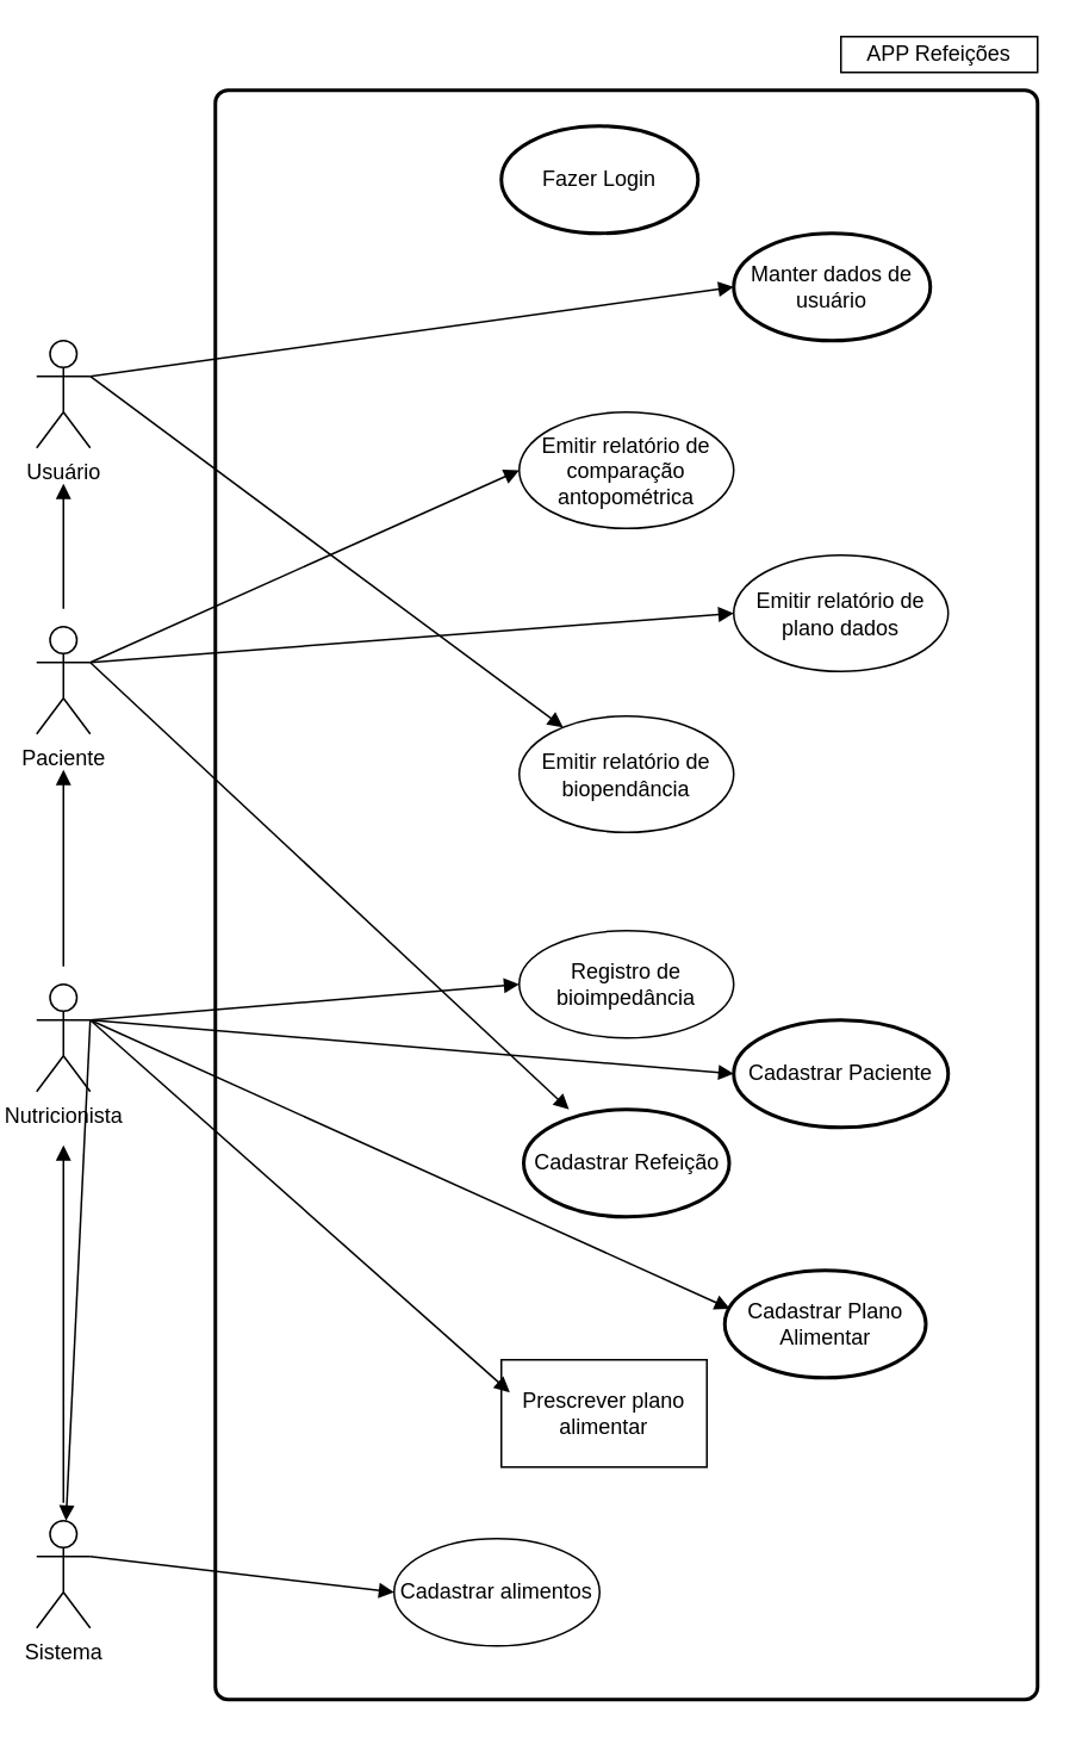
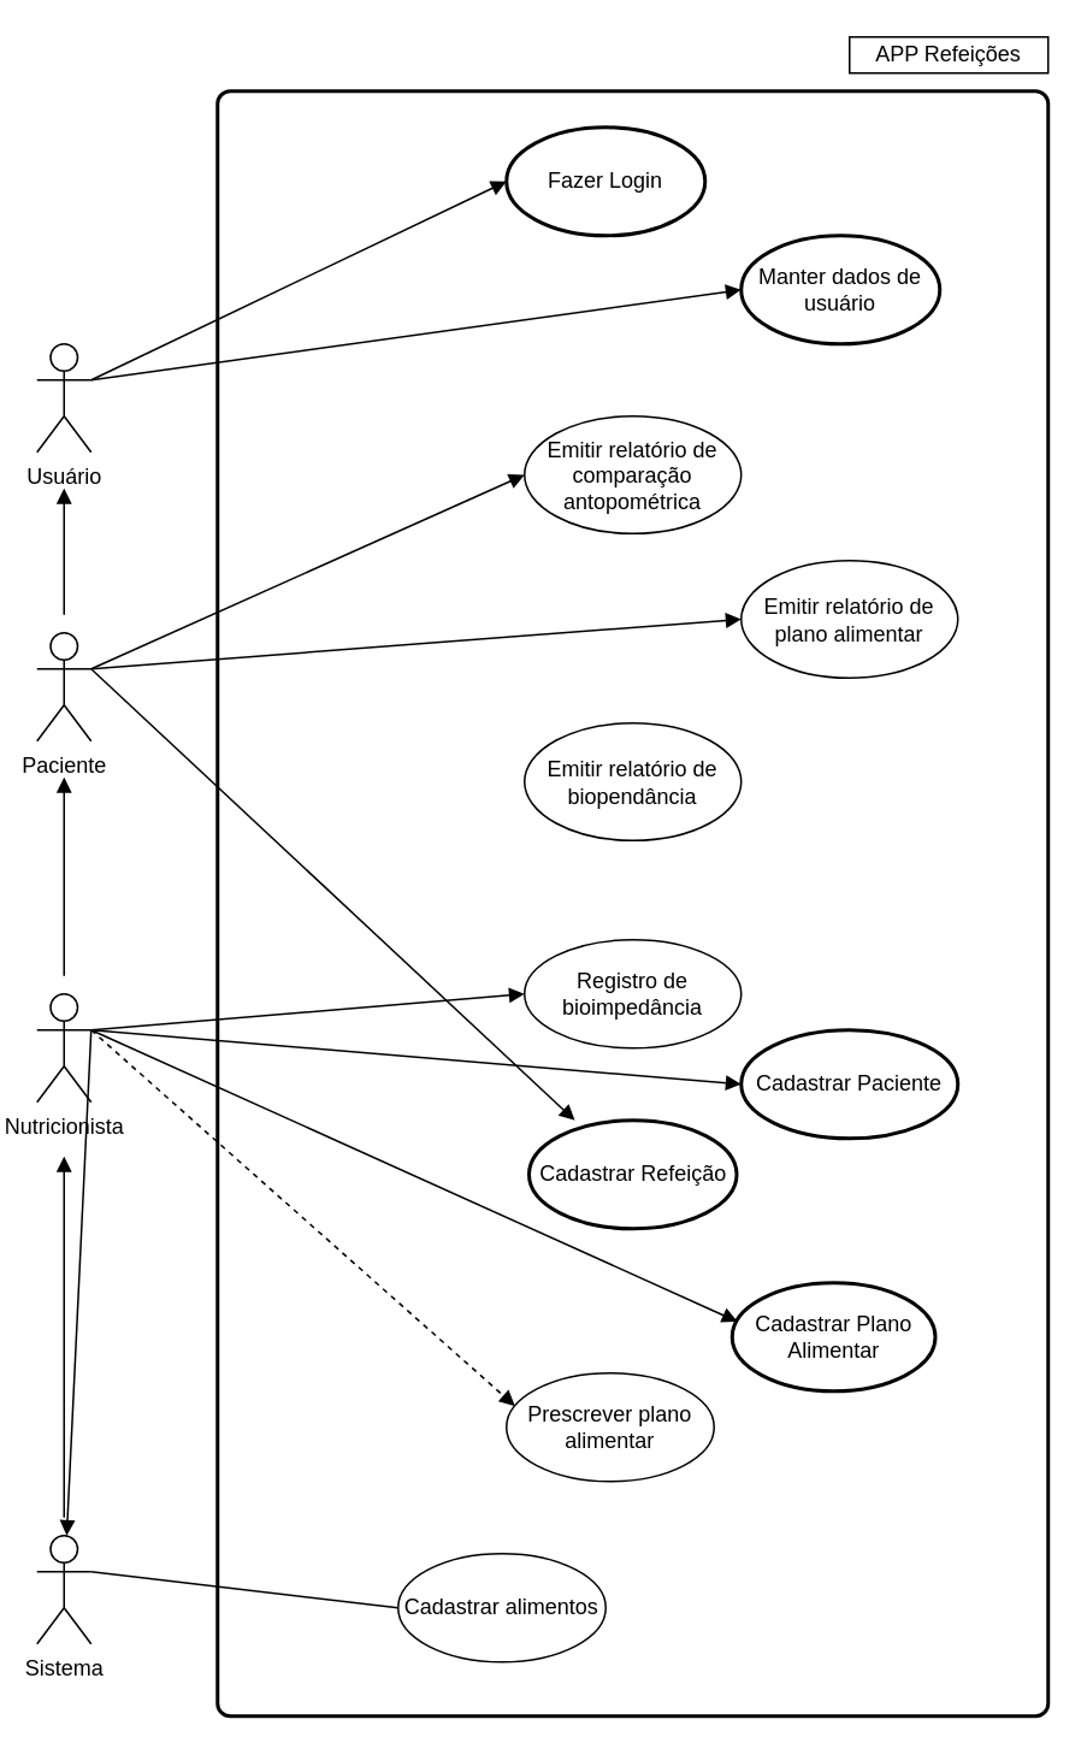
  <mxCell id="0" />
  <mxCell id="1" parent="0" />
  <mxCell id="2" value="" style="rounded=1;whiteSpace=wrap;html=1;absoluteArcSize=1;arcSize=14;strokeWidth=2;" vertex="1" parent="1"><mxGeometry x="120" y="50" width="460" height="900" as="geometry" /></mxCell>
  <mxCell id="3" value="Nutricionista" style="shape=umlActor;verticalLabelPosition=bottom;verticalAlign=top;html=1;" vertex="1" parent="1"><mxGeometry x="20" y="550" width="30" height="60" as="geometry" /></mxCell>
  <mxCell id="4" value="Paciente" style="shape=umlActor;verticalLabelPosition=bottom;verticalAlign=top;html=1;" vertex="1" parent="1"><mxGeometry x="20" y="350" width="30" height="60" as="geometry" /></mxCell>
  <mxCell id="5" value="Cadastrar Paciente" style="strokeWidth=2;html=1;shape=mxgraph.flowchart.start_1;whiteSpace=wrap;" vertex="1" parent="1"><mxGeometry x="410" y="570" width="120" height="60" as="geometry" /></mxCell>
  <mxCell id="6" value="Cadastrar Refeição" style="strokeWidth=2;html=1;shape=mxgraph.flowchart.start_1;whiteSpace=wrap;" vertex="1" parent="1"><mxGeometry x="292.5" y="620" width="115" height="60" as="geometry" /></mxCell>
  <mxCell id="7" value="Cadastrar Plano Alimentar" style="strokeWidth=2;html=1;shape=mxgraph.flowchart.start_1;whiteSpace=wrap;" vertex="1" parent="1"><mxGeometry x="405" y="710" width="112.5" height="60" as="geometry" /></mxCell>
  <mxCell id="8" value="" style="html=1;verticalAlign=bottom;endArrow=block;curved=0;rounded=0;exitX=1;exitY=0.333;exitDx=0;exitDy=0;exitPerimeter=0;entryX=0;entryY=0.5;entryDx=0;entryDy=0;entryPerimeter=0;" edge="1" parent="1" source="3" target="5"><mxGeometry width="80" relative="1" as="geometry"><mxPoint x="50" y="770" as="sourcePoint" /><mxPoint x="250" y="670" as="targetPoint" /></mxGeometry></mxCell>
  <mxCell id="9" value="" style="html=1;verticalAlign=bottom;endArrow=block;curved=0;rounded=0;exitX=1;exitY=0.333;exitDx=0;exitDy=0;exitPerimeter=0;" edge="1" parent="1" source="3" target="28"><mxGeometry width="80" relative="1" as="geometry"><mxPoint x="50" y="770" as="sourcePoint" /><mxPoint x="250" y="825" as="targetPoint" /></mxGeometry></mxCell>
- <mxCell id="10" value="Prescrever plano alimentar" style="whiteSpace=wrap;html=1;rounded=0;" vertex="1" parent="1"><mxGeometry x="280" y="760" width="115" height="60" as="geometry" /></mxCell>
+ <mxCell id="10" value="Prescrever plano alimentar" style="ellipse;whiteSpace=wrap;html=1;" vertex="1" parent="1"><mxGeometry x="280" y="760" width="115" height="60" as="geometry" /></mxCell>
  <mxCell id="11" value="" style="html=1;verticalAlign=bottom;endArrow=block;curved=0;rounded=0;entryX=0.026;entryY=0.358;entryDx=0;entryDy=0;exitX=1;exitY=0.333;exitDx=0;exitDy=0;exitPerimeter=0;entryPerimeter=0;" edge="1" parent="1" source="3" target="7"><mxGeometry width="80" relative="1" as="geometry"><mxPoint x="50" y="770" as="sourcePoint" /><mxPoint x="248" y="915" as="targetPoint" /></mxGeometry></mxCell>
  <mxCell id="12" value="Registro de bioimpedância" style="ellipse;whiteSpace=wrap;html=1;" vertex="1" parent="1"><mxGeometry x="290" y="520" width="120" height="60" as="geometry" /></mxCell>
  <mxCell id="13" value="" style="html=1;verticalAlign=bottom;endArrow=block;curved=0;rounded=0;exitX=1;exitY=0.333;exitDx=0;exitDy=0;exitPerimeter=0;entryX=0;entryY=0.5;entryDx=0;entryDy=0;" edge="1" parent="1" source="3" target="12"><mxGeometry width="80" relative="1" as="geometry"><mxPoint x="20" y="710" as="sourcePoint" /><mxPoint x="220" y="610" as="targetPoint" /></mxGeometry></mxCell>
  <mxCell id="14" value="Emitir relatório de comparação antopométrica" style="ellipse;whiteSpace=wrap;html=1;" vertex="1" parent="1"><mxGeometry x="290" y="230" width="120" height="65" as="geometry" /></mxCell>
- <mxCell id="15" value="Emitir relatório de plano dados" style="ellipse;whiteSpace=wrap;html=1;" vertex="1" parent="1"><mxGeometry x="410" y="310" width="120" height="65" as="geometry" /></mxCell>
+ <mxCell id="15" value="Emitir relatório de plano alimentar" style="ellipse;whiteSpace=wrap;html=1;" vertex="1" parent="1"><mxGeometry x="410" y="310" width="120" height="65" as="geometry" /></mxCell>
  <mxCell id="16" value="Manter dados de usuário" style="strokeWidth=2;html=1;shape=mxgraph.flowchart.start_1;whiteSpace=wrap;" vertex="1" parent="1"><mxGeometry x="410" y="130" width="110" height="60" as="geometry" /></mxCell>
  <mxCell id="17" value="Usuário" style="shape=umlActor;verticalLabelPosition=bottom;verticalAlign=top;html=1;" vertex="1" parent="1"><mxGeometry x="20" y="190" width="30" height="60" as="geometry" /></mxCell>
  <mxCell id="18" value="Fazer Login" style="strokeWidth=2;html=1;shape=mxgraph.flowchart.start_1;whiteSpace=wrap;" vertex="1" parent="1"><mxGeometry x="280" y="70" width="110" height="60" as="geometry" /></mxCell>
- <mxCell id="19" value="" style="html=1;verticalAlign=bottom;endArrow=block;curved=0;rounded=0;exitX=1;exitY=0.333;exitDx=0;exitDy=0;exitPerimeter=0;" edge="1" parent="1" source="17" target="23"><mxGeometry width="80" relative="1" as="geometry"><mxPoint x="-70" y="411.5" as="sourcePoint" /><mxPoint x="285" y="128.5" as="targetPoint" /></mxGeometry></mxCell>
+ <mxCell id="19" value="" style="html=1;verticalAlign=bottom;endArrow=block;curved=0;rounded=0;exitX=1;exitY=0.333;exitDx=0;exitDy=0;exitPerimeter=0;entryX=0;entryY=0.5;entryDx=0;entryDy=0;entryPerimeter=0;" edge="1" parent="1" source="17" target="18"><mxGeometry width="80" relative="1" as="geometry"><mxPoint x="-70" y="411.5" as="sourcePoint" /><mxPoint x="285" y="128.5" as="targetPoint" /></mxGeometry></mxCell>
  <mxCell id="20" value="" style="html=1;verticalAlign=bottom;endArrow=block;curved=0;rounded=0;entryX=0;entryY=0.5;entryDx=0;entryDy=0;entryPerimeter=0;exitX=1;exitY=0.333;exitDx=0;exitDy=0;exitPerimeter=0;" edge="1" parent="1" source="17" target="16"><mxGeometry width="80" relative="1" as="geometry"><mxPoint x="50" y="220" as="sourcePoint" /><mxPoint x="290" y="170" as="targetPoint" /></mxGeometry></mxCell>
  <mxCell id="21" value="" style="html=1;verticalAlign=bottom;endArrow=block;curved=0;rounded=0;exitX=1;exitY=0.333;exitDx=0;exitDy=0;exitPerimeter=0;entryX=0;entryY=0.5;entryDx=0;entryDy=0;" edge="1" parent="1" source="4" target="14"><mxGeometry width="80" relative="1" as="geometry"><mxPoint x="40" as="sourcePoint" y="420" /><mxPoint x="270" y="300" as="targetPoint" /></mxGeometry></mxCell>
  <mxCell id="22" value="" style="html=1;verticalAlign=bottom;endArrow=block;curved=0;rounded=0;exitX=1;exitY=0.333;exitDx=0;exitDy=0;exitPerimeter=0;entryX=0;entryY=0.5;entryDx=0;entryDy=0;" edge="1" parent="1" source="4" target="15"><mxGeometry width="80" relative="1" as="geometry"><mxPoint x="60" y="380" as="sourcePoint" /><mxPoint x="300" y="273" as="targetPoint" /></mxGeometry></mxCell>
  <mxCell id="23" value="Emitir relatório de biopendância" style="ellipse;whiteSpace=wrap;html=1;" vertex="1" parent="1"><mxGeometry x="290" y="400" width="120" height="65" as="geometry" /></mxCell>
  <mxCell id="24" value="" style="html=1;verticalAlign=bottom;endArrow=block;curved=0;rounded=0;exitX=1;exitY=0.333;exitDx=0;exitDy=0;exitPerimeter=0;" edge="1" parent="1" source="4" target="6"><mxGeometry width="80" relative="1" as="geometry"><mxPoint x="-145" y="467" as="sourcePoint" /><mxPoint x="215" y="440" as="targetPoint" /></mxGeometry></mxCell>
- <mxCell id="25" value="" style="html=1;verticalAlign=bottom;endArrow=block;curved=0;rounded=0;entryX=0.041;entryY=0.303;entryDx=0;entryDy=0;exitX=1;exitY=0.333;exitDx=0;exitDy=0;exitPerimeter=0;entryPerimeter=0;" edge="1" parent="1" source="3" target="10"><mxGeometry width="80" relative="1" as="geometry"><mxPoint x="-77" y="620" as="sourcePoint" /><mxPoint x="290" y="791" as="targetPoint" /></mxGeometry></mxCell>
+ <mxCell id="25" value="" style="html=1;verticalAlign=bottom;endArrow=block;curved=0;rounded=0;entryX=0.041;entryY=0.303;entryDx=0;entryDy=0;exitX=1;exitY=0.333;exitDx=0;exitDy=0;exitPerimeter=0;entryPerimeter=0;dashed=1;" edge="1" parent="1" source="3" target="10"><mxGeometry width="80" relative="1" as="geometry"><mxPoint x="-77" y="620" as="sourcePoint" /><mxPoint x="290" y="791" as="targetPoint" /></mxGeometry></mxCell>
  <mxCell id="26" value="" style="html=1;verticalAlign=bottom;endArrow=block;curved=0;rounded=0;" edge="1" parent="1"><mxGeometry width="80" relative="1" as="geometry"><mxPoint x="35" y="340" as="sourcePoint" /><mxPoint x="35" y="270" as="targetPoint" /></mxGeometry></mxCell>
  <mxCell id="27" value="" style="html=1;verticalAlign=bottom;endArrow=block;curved=0;rounded=0;" edge="1" parent="1"><mxGeometry width="80" relative="1" as="geometry"><mxPoint x="35" y="540" as="sourcePoint" /><mxPoint x="35" y="430" as="targetPoint" /></mxGeometry></mxCell>
  <mxCell id="28" value="Sistema" style="shape=umlActor;verticalLabelPosition=bottom;verticalAlign=top;html=1;" vertex="1" parent="1"><mxGeometry x="20" y="850" width="30" height="60" as="geometry" /></mxCell>
  <mxCell id="29" value="Cadastrar alimentos" style="ellipse;whiteSpace=wrap;html=1;" vertex="1" parent="1"><mxGeometry x="220" y="860" width="115" height="60" as="geometry" /></mxCell>
- <mxCell id="30" value="" style="html=1;verticalAlign=bottom;endArrow=block;curved=0;rounded=0;entryX=0;entryY=0.5;entryDx=0;entryDy=0;exitX=1;exitY=0.333;exitDx=0;exitDy=0;exitPerimeter=0;" edge="1" parent="1" source="28" target="29"><mxGeometry width="80" relative="1" as="geometry"><mxPoint x="-50" y="690" as="sourcePoint" /><mxPoint x="185" y="898" as="targetPoint" /></mxGeometry></mxCell>
+ <mxCell id="30" value="" style="html=1;verticalAlign=bottom;endArrow=none;curved=0;rounded=0;entryX=0;entryY=0.5;entryDx=0;entryDy=0;exitX=1;exitY=0.333;exitDx=0;exitDy=0;exitPerimeter=0;" edge="1" parent="1" source="28" target="29"><mxGeometry width="80" relative="1" as="geometry"><mxPoint x="-50" y="690" as="sourcePoint" /><mxPoint x="185" y="898" as="targetPoint" /></mxGeometry></mxCell>
  <mxCell id="31" value="" style="html=1;verticalAlign=bottom;endArrow=block;curved=0;rounded=0;" edge="1" parent="1"><mxGeometry width="80" relative="1" as="geometry"><mxPoint x="35" y="840" as="sourcePoint" /><mxPoint x="35" y="640" as="targetPoint" /></mxGeometry></mxCell>
  <mxCell id="32" value="APP Refeições" style="html=1;whiteSpace=wrap;" vertex="1" parent="1"><mxGeometry x="470" y="20" width="110" height="20" as="geometry" /></mxCell>
